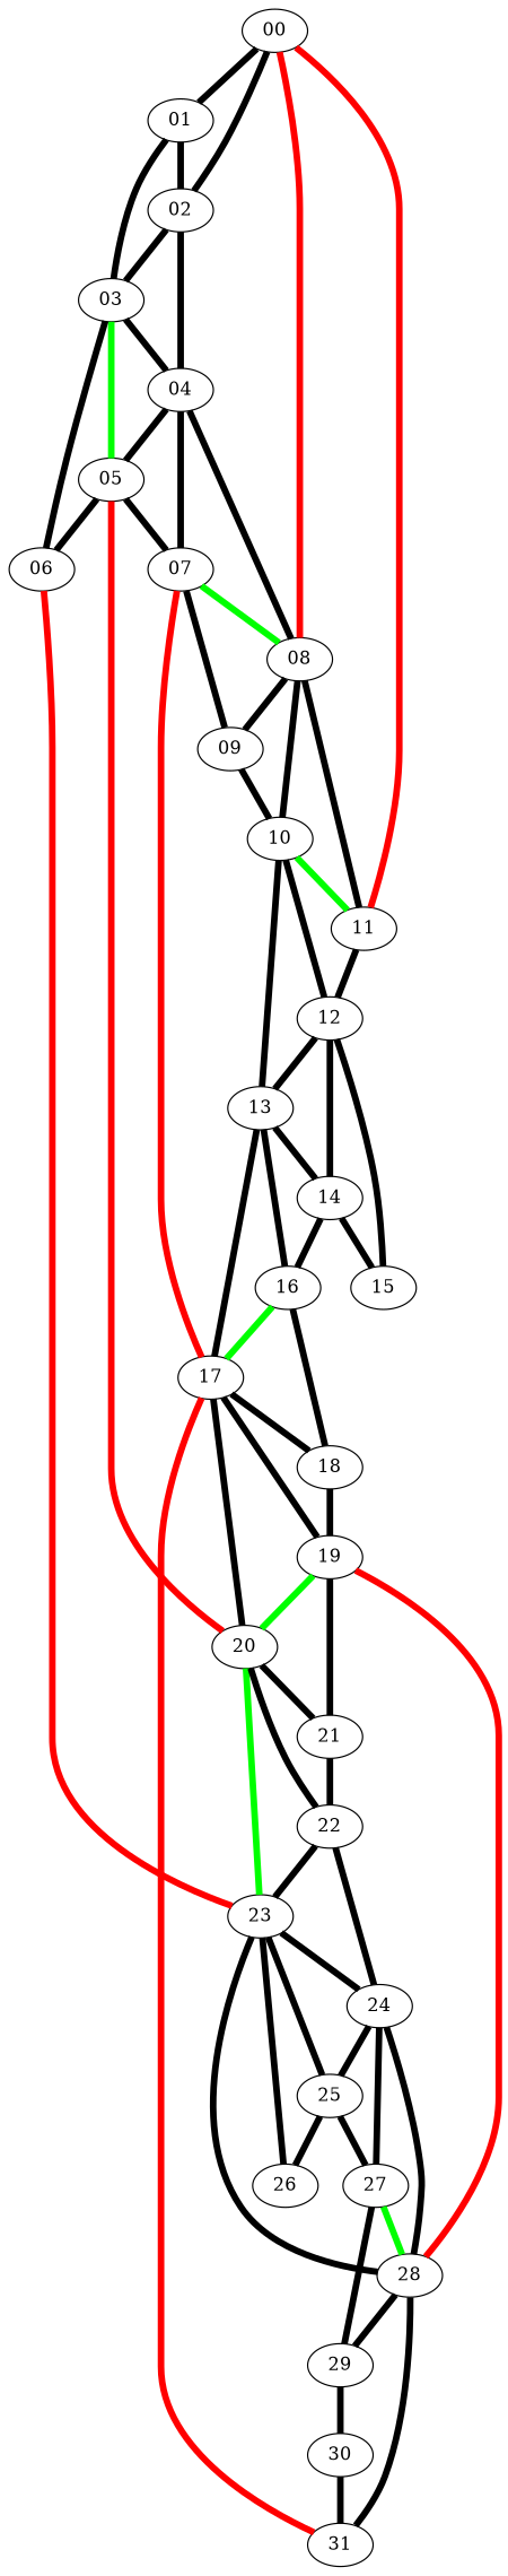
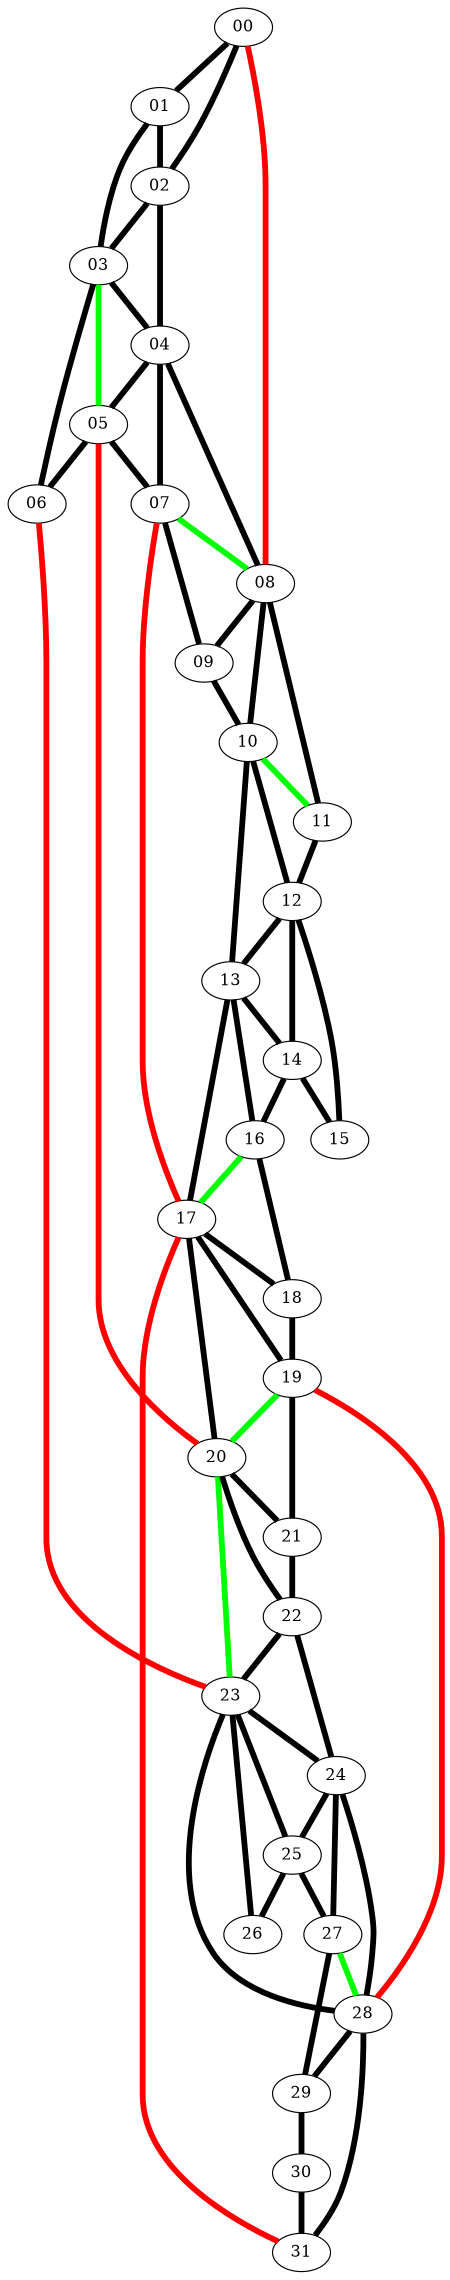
  graph {
    edge [color=black penwidth=5]
    n1 [height=0 label=00 width=0]
    n2 [height=0 label=01 width=0]
    n3 [height=0 label=02 width=0]
    n4 [height=0 label=08 width=0]
    n5 [height=0 label=11 width=0]
    n6 [height=0 label=03 width=0]
    n7 [height=0 label=04 width=0]
    n8 [height=0 label=09 width=0]
    n9 [height=0 label=10 width=0]
    n10 [height=0 label=12 width=0]
    n11 [height=0 label=05 width=0]
    n12 [height=0 label=06 width=0]
    n13 [height=0 label=07 width=0]
    n14 [height=0 label=20 width=0]
    n15 [height=0 label=23 width=0]
    n16 [height=0 label=17 width=0]
    n17 [height=0 label=21 width=0]
    n18 [height=0 label=22 width=0]
    n19 [height=0 label=24 width=0]
    n20 [height=0 label=25 width=0]
    n21 [height=0 label=26 width=0]
    n22 [height=0 label=18 width=0]
    n23 [height=0 label=31 width=0]
    n24 [height=0 label=19 width=0]
    n25 [height=0 label=13 width=0]
    n26 [height=0 label=14 width=0]
    n27 [height=0 label=15 width=0]
    n28 [height=0 label=16 width=0]
    n29 [height=0 label=28 width=0]
    n30 [height=0 label=29 width=0]
    n31 [height=0 label=27 width=0]
    n32 [height=0 label=30 width=0]
    n1 -- n2
    n1 -- n3
    n1 -- n4 [color=red]
-   n1 -- n5 [color=red]
    n2 -- n3
    n2 -- n6
    n3 -- n6
    n3 -- n7
    n4 -- n5
    n4 -- n8
    n4 -- n9
    n5 -- n10
    n6 -- n7
    n6 -- n11 [color=green]
    n6 -- n12
    n7 -- n4
    n7 -- n11
    n7 -- n13
    n8 -- n9
    n9 -- n5 [color=green]
    n9 -- n10
    n9 -- n25
    n10 -- n25
    n10 -- n26
    n10 -- n27
    n11 -- n12
    n11 -- n13
    n11 -- n14 [color=red]
    n12 -- n15 [color=red]
    n13 -- n4 [color=green]
    n13 -- n8
    n13 -- n16 [color=red]
    n14 -- n15 [color=green]
    n14 -- n17
    n14 -- n18
    n15 -- n19
    n15 -- n20
    n15 -- n21
    n16 -- n14
    n16 -- n22
    n16 -- n23 [color=red]
    n16 -- n24
    n17 -- n18
    n18 -- n15
    n18 -- n19
    n19 -- n20
    n19 -- n29
    n19 -- n31
    n20 -- n21
    n20 -- n31
    n22 -- n24
    n24 -- n14 [color=green]
    n24 -- n17
    n24 -- n29 [color=red]
    n25 -- n16
    n25 -- n26
    n25 -- n28
    n26 -- n27
    n26 -- n28
    n28 -- n16 [color=green]
    n28 -- n22
    n29 -- n15
    n29 -- n23
    n29 -- n30
    n30 -- n32
    n31 -- n29 [color=green]
    n31 -- n30
    n32 -- n23
  }
